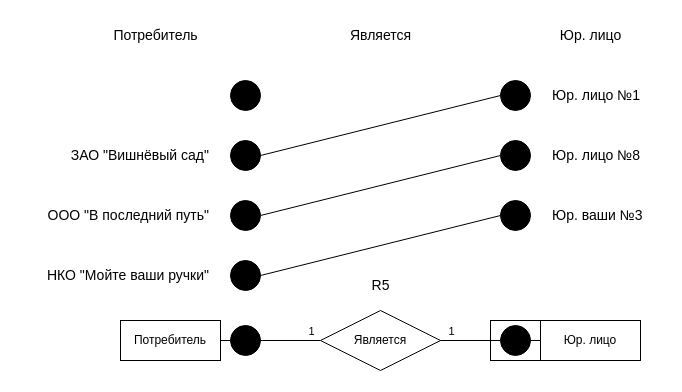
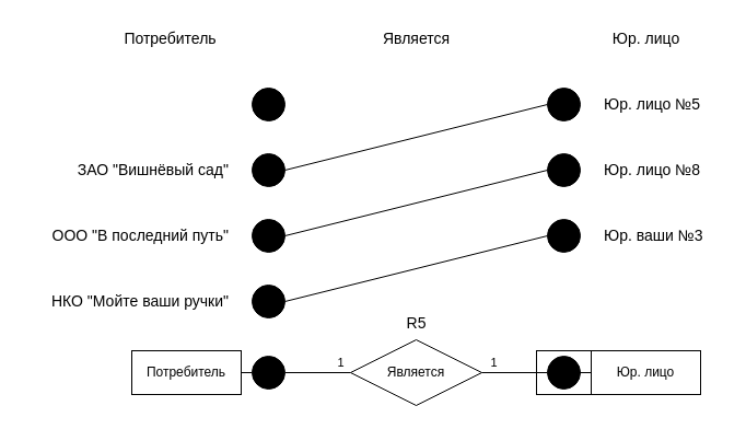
  <mxCell id="0" />
  <mxCell id="1" parent="0" />
  <mxCell id="2" value="Потребитель" style="whiteSpace=wrap;html=1;align=center;gradientColor=none;" vertex="1" parent="1"><mxGeometry x="120" y="320" width="100" height="40" as="geometry" /></mxCell>
  <mxCell id="3" style="edgeStyle=orthogonalEdgeStyle;rounded=0;orthogonalLoop=1;jettySize=auto;html=1;entryX=0;entryY=0.5;entryDx=0;entryDy=0;endArrow=none;endFill=0;" edge="1" parent="1" source="9" target="5"><mxGeometry relative="1" as="geometry" /></mxCell>
  <mxCell id="4" value="Является" style="shape=rhombus;perimeter=rhombusPerimeter;whiteSpace=wrap;html=1;align=center;" vertex="1" parent="1"><mxGeometry x="320" y="310" width="120" height="60" as="geometry" /></mxCell>
  <mxCell id="5" value="Юр. лицо" style="whiteSpace=wrap;html=1;align=center;" vertex="1" parent="1"><mxGeometry x="540" y="320" width="100" height="40" as="geometry" /></mxCell>
  <mxCell id="6" value="" style="endArrow=none;html=1;rounded=0;entryX=0;entryY=0.5;entryDx=0;entryDy=0;exitX=1;exitY=0.5;exitDx=0;exitDy=0;startArrow=none;startFill=0;endFill=0;" edge="1" parent="1" source="12" target="4"><mxGeometry relative="1" as="geometry"><mxPoint x="120" y="340" as="sourcePoint" /><mxPoint x="280" y="340" as="targetPoint" /></mxGeometry></mxCell>
  <mxCell id="7" value="" style="edgeStyle=orthogonalEdgeStyle;rounded=0;orthogonalLoop=1;jettySize=auto;html=1;entryX=0;entryY=0.5;entryDx=0;entryDy=0;endArrow=none;endFill=0;" edge="1" parent="1" source="4" target="9"><mxGeometry relative="1" as="geometry"><mxPoint x="440" y="340" as="sourcePoint" /><mxPoint x="540" y="340" as="targetPoint" /></mxGeometry></mxCell>
  <mxCell id="8" value="1" style="edgeLabel;html=1;align=center;verticalAlign=middle;resizable=0;points=[];" vertex="1" connectable="0" parent="7"><mxGeometry x="-0.086" relative="1" as="geometry"><mxPoint x="-17" y="-10" as="offset" /></mxGeometry></mxCell>
  <mxCell id="9" value="" style="ellipse;whiteSpace=wrap;html=1;aspect=fixed;fillColor=#000000;" vertex="1" parent="1"><mxGeometry x="500" y="325" width="30" height="30" as="geometry" /></mxCell>
  <mxCell id="10" value="" style="endArrow=none;html=1;rounded=0;entryX=0;entryY=0.5;entryDx=0;entryDy=0;exitX=1;exitY=0.5;exitDx=0;exitDy=0;startArrow=none;startFill=0;endFill=0;" edge="1" parent="1" source="2" target="12"><mxGeometry relative="1" as="geometry"><mxPoint x="220" y="340" as="sourcePoint" /><mxPoint x="320" y="340" as="targetPoint" /></mxGeometry></mxCell>
  <mxCell id="11" value="1" style="edgeLabel;html=1;align=center;verticalAlign=middle;resizable=0;points=[];" vertex="1" connectable="0" parent="10"><mxGeometry x="-0.029" relative="1" as="geometry"><mxPoint x="85" y="-10" as="offset" /></mxGeometry></mxCell>
  <mxCell id="12" value="" style="ellipse;whiteSpace=wrap;html=1;aspect=fixed;fillColor=#000000;" vertex="1" parent="1"><mxGeometry x="230" y="325" width="30" height="30" as="geometry" /></mxCell>
  <mxCell id="13" style="rounded=0;orthogonalLoop=1;jettySize=auto;html=1;entryX=0;entryY=0.5;entryDx=0;entryDy=0;endArrow=none;endFill=0;exitX=1;exitY=0.5;exitDx=0;exitDy=0;" edge="1" parent="1" source="14" target="19"><mxGeometry relative="1" as="geometry" /></mxCell>
  <mxCell id="14" value="" style="ellipse;whiteSpace=wrap;html=1;aspect=fixed;fillColor=#000000;" vertex="1" parent="1"><mxGeometry x="230" y="260" width="30" height="30" as="geometry" /></mxCell>
  <mxCell id="15" value="" style="ellipse;whiteSpace=wrap;html=1;aspect=fixed;fillColor=#000000;" vertex="1" parent="1"><mxGeometry x="230" y="200" width="30" height="30" as="geometry" /></mxCell>
  <mxCell id="16" value="" style="ellipse;whiteSpace=wrap;html=1;aspect=fixed;fillColor=#000000;" vertex="1" parent="1"><mxGeometry x="230" y="140" width="30" height="30" as="geometry" /></mxCell>
  <mxCell id="17" style="rounded=0;orthogonalLoop=1;jettySize=auto;html=1;entryX=0;entryY=0.5;entryDx=0;entryDy=0;endArrow=none;endFill=0;exitX=1;exitY=0.5;exitDx=0;exitDy=0;" edge="1" parent="1" source="16" target="22"><mxGeometry relative="1" as="geometry" /></mxCell>
  <mxCell id="18" value="" style="ellipse;whiteSpace=wrap;html=1;aspect=fixed;fillColor=#000000;" vertex="1" parent="1"><mxGeometry x="230" y="80" width="30" height="30" as="geometry" /></mxCell>
  <mxCell id="19" value="" style="ellipse;whiteSpace=wrap;html=1;aspect=fixed;fillColor=#000000;" vertex="1" parent="1"><mxGeometry x="500" y="200" width="30" height="30" as="geometry" /></mxCell>
  <mxCell id="20" style="rounded=0;orthogonalLoop=1;jettySize=auto;html=1;entryX=1;entryY=0.5;entryDx=0;entryDy=0;endArrow=none;endFill=0;exitX=0;exitY=0.5;exitDx=0;exitDy=0;" edge="1" parent="1" source="21" target="15"><mxGeometry relative="1" as="geometry" /></mxCell>
  <mxCell id="21" value="" style="ellipse;whiteSpace=wrap;html=1;aspect=fixed;fillColor=#000000;" vertex="1" parent="1"><mxGeometry x="500" y="140" width="30" height="30" as="geometry" /></mxCell>
  <mxCell id="22" value="" style="ellipse;whiteSpace=wrap;html=1;aspect=fixed;fillColor=#000000;" vertex="1" parent="1"><mxGeometry x="500" y="80" width="30" height="30" as="geometry" /></mxCell>
  <mxCell id="23" value="&lt;font style=&quot;font-size: 14px;&quot;&gt;Потребитель&lt;/font&gt;" style="text;html=1;align=center;verticalAlign=middle;resizable=0;points=[];autosize=1;strokeColor=none;fillColor=none;" vertex="1" parent="1"><mxGeometry x="100" y="20" width="110" height="30" as="geometry" /></mxCell>
  <mxCell id="24" value="&lt;font style=&quot;font-size: 14px;&quot;&gt;Является&lt;/font&gt;" style="text;html=1;align=center;verticalAlign=middle;resizable=0;points=[];autosize=1;strokeColor=none;fillColor=none;" vertex="1" parent="1"><mxGeometry x="340" y="20" width="80" height="30" as="geometry" /></mxCell>
  <mxCell id="25" value="&lt;font style=&quot;font-size: 14px;&quot;&gt;Юр. лицо&lt;/font&gt;" style="text;html=1;align=center;verticalAlign=middle;resizable=0;points=[];autosize=1;strokeColor=none;fillColor=none;" vertex="1" parent="1"><mxGeometry x="550" y="20" width="80" height="30" as="geometry" /></mxCell>
  <mxCell id="26" value="&lt;span style=&quot;font-size: 14px;&quot;&gt;ЗАО &quot;Вишнёвый сад&quot;&lt;/span&gt;" style="text;html=1;align=right;verticalAlign=middle;resizable=0;points=[];autosize=1;strokeColor=none;fillColor=none;" vertex="1" parent="1"><mxGeometry x="50" y="140" width="160" height="30" as="geometry" /></mxCell>
  <mxCell id="27" value="&lt;span style=&quot;font-size: 14px;&quot;&gt;ООО &quot;В последний путь&quot;&lt;/span&gt;" style="text;html=1;align=right;verticalAlign=middle;resizable=0;points=[];autosize=1;strokeColor=none;fillColor=none;" vertex="1" parent="1"><mxGeometry x="30" y="200" width="180" height="30" as="geometry" /></mxCell>
  <mxCell id="28" value="&lt;font style=&quot;font-size: 14px;&quot;&gt;НКО &quot;Мойте ваши ручки&quot;&lt;/font&gt;" style="text;html=1;align=right;verticalAlign=middle;resizable=0;points=[];autosize=1;strokeColor=none;fillColor=none;" vertex="1" parent="1"><mxGeometry x="20" y="260" width="190" height="30" as="geometry" /></mxCell>
- <mxCell id="29" value="&lt;font style=&quot;font-size: 14px;&quot;&gt;Юр. лицо №1&lt;/font&gt;" style="text;html=1;align=left;verticalAlign=middle;resizable=0;points=[];autosize=1;strokeColor=none;fillColor=none;" vertex="1" parent="1"><mxGeometry x="550" y="80" width="110" height="30" as="geometry" /></mxCell>
+ <mxCell id="29" value="&lt;font style=&quot;font-size: 14px;&quot;&gt;Юр. лицо №5&lt;/font&gt;" style="text;html=1;align=left;verticalAlign=middle;resizable=0;points=[];autosize=1;strokeColor=none;fillColor=none;" vertex="1" parent="1"><mxGeometry x="550" y="80" width="110" height="30" as="geometry" /></mxCell>
  <mxCell id="30" value="&lt;font style=&quot;font-size: 14px;&quot;&gt;Юр. лицо №8&lt;/font&gt;" style="text;html=1;align=left;verticalAlign=middle;resizable=0;points=[];autosize=1;strokeColor=none;fillColor=none;" vertex="1" parent="1"><mxGeometry x="550" y="140" width="110" height="30" as="geometry" /></mxCell>
  <mxCell id="31" value="&lt;font style=&quot;font-size: 14px;&quot;&gt;Юр. ваши №3&lt;/font&gt;" style="text;html=1;align=left;verticalAlign=middle;resizable=0;points=[];autosize=1;strokeColor=none;fillColor=none;" vertex="1" parent="1"><mxGeometry x="550" y="200" width="110" height="30" as="geometry" /></mxCell>
- <mxCell id="32" value="&lt;span style=&quot;font-size: 14px;&quot;&gt;R5&lt;/span&gt;" style="text;html=1;align=center;verticalAlign=middle;resizable=0;points=[];autosize=1;strokeColor=none;fillColor=none;" vertex="1" parent="1"><mxGeometry x="360" y="270" width="40" height="30" as="geometry" /></mxCell>
+ <mxCell id="32" value="&lt;span style=&quot;font-size: 14px;&quot;&gt;R5&lt;/span&gt;" style="text;html=1;align=center;verticalAlign=middle;resizable=0;points=[];autosize=1;strokeColor=none;fillColor=none;" vertex="1" parent="1"><mxGeometry x="360" y="280" width="40" height="30" as="geometry" /></mxCell>
  <mxCell id="33" value="" style="rounded=0;whiteSpace=wrap;html=1;fillColor=none;" vertex="1" parent="1"><mxGeometry x="490" y="320" width="50" height="40" as="geometry" /></mxCell>
